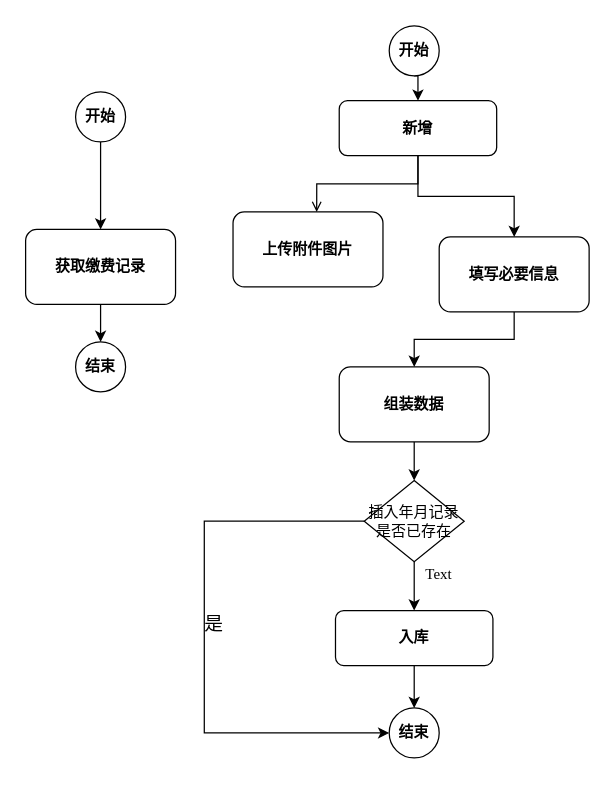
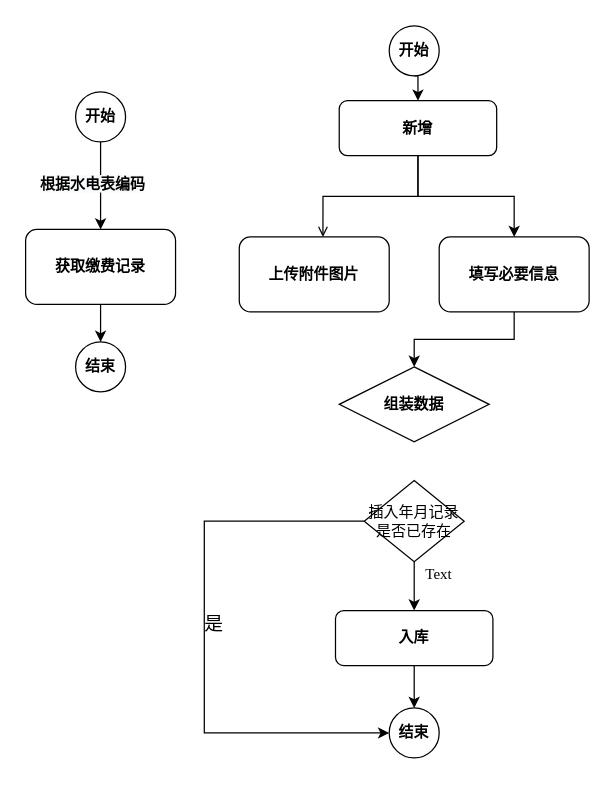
  <mxCell id="0" />
  <mxCell id="1" parent="0" />
  <mxCell id="2" style="edgeStyle=orthogonalEdgeStyle;rounded=0;orthogonalLoop=1;jettySize=auto;html=1;exitX=0.5;exitY=1;exitDx=0;exitDy=0;entryX=0.5;entryY=0;entryDx=0;entryDy=0;fontFamily=楷体;fontStyle=1" edge="1" parent="1" source="3" target="5"><mxGeometry relative="1" as="geometry" /></mxCell>
  <mxCell id="3" value="开始" style="ellipse;whiteSpace=wrap;html=1;aspect=fixed;fontFamily=楷体;fontStyle=1" vertex="1" parent="1"><mxGeometry x="60" y="73" width="40" height="40" as="geometry" /></mxCell>
  <mxCell id="4" value="" style="edgeStyle=orthogonalEdgeStyle;rounded=0;orthogonalLoop=1;jettySize=auto;html=1;fontFamily=楷体;fontStyle=1" edge="1" parent="1" source="5" target="6"><mxGeometry relative="1" as="geometry" /></mxCell>
  <mxCell id="5" value="获取缴费记录" style="rounded=1;whiteSpace=wrap;html=1;fontFamily=楷体;fontStyle=1" vertex="1" parent="1"><mxGeometry x="20" y="183" width="120" height="60" as="geometry" /></mxCell>
  <mxCell id="6" value="结束" style="ellipse;whiteSpace=wrap;html=1;aspect=fixed;fontFamily=楷体;fontStyle=1" vertex="1" parent="1"><mxGeometry x="60" y="273" width="40" height="40" as="geometry" /></mxCell>
+ <mxCell id="7" value="&lt;span style=&quot;color: rgb(0, 0, 0); font-size: 12px; font-style: normal; letter-spacing: normal; text-align: center; text-indent: 0px; text-transform: none; word-spacing: 0px; background-color: rgb(248, 249, 250); display: inline; float: none;&quot;&gt;根据水电表编码&lt;/span&gt;" style="text;whiteSpace=wrap;html=1;fontFamily=楷体;fontStyle=1" vertex="1" parent="1"><mxGeometry x="30" y="133" width="110" height="30" as="geometry" /></mxCell>
  <mxCell id="8" style="edgeStyle=orthogonalEdgeStyle;rounded=0;orthogonalLoop=1;jettySize=auto;html=1;exitX=0.5;exitY=1;exitDx=0;exitDy=0;entryX=0.5;entryY=0;entryDx=0;entryDy=0;fontFamily=楷体;fontStyle=1" edge="1" parent="1" source="9" target="12"><mxGeometry relative="1" as="geometry" /></mxCell>
  <mxCell id="9" value="开始" style="ellipse;whiteSpace=wrap;html=1;aspect=fixed;fontFamily=楷体;fontStyle=1" vertex="1" parent="1"><mxGeometry x="311" y="20" width="40" height="40" as="geometry" /></mxCell>
  <mxCell id="10" style="edgeStyle=orthogonalEdgeStyle;rounded=0;orthogonalLoop=1;jettySize=auto;html=1;exitX=0.5;exitY=1;exitDx=0;exitDy=0;entryX=0.558;entryY=0;entryDx=0;entryDy=0;entryPerimeter=0;fontFamily=楷体;fontStyle=1;endArrow=open;" edge="1" parent="1" source="12" target="14"><mxGeometry relative="1" as="geometry" /></mxCell>
  <mxCell id="11" style="edgeStyle=orthogonalEdgeStyle;rounded=0;orthogonalLoop=1;jettySize=auto;html=1;exitX=0.5;exitY=1;exitDx=0;exitDy=0;entryX=0.5;entryY=0;entryDx=0;entryDy=0;fontFamily=楷体;fontStyle=1" edge="1" parent="1" source="12" target="16"><mxGeometry relative="1" as="geometry" /></mxCell>
  <mxCell id="12" value="新增" style="rounded=1;whiteSpace=wrap;html=1;fontFamily=楷体;fontStyle=1" vertex="1" parent="1"><mxGeometry x="271" y="80" width="126" height="44" as="geometry" /></mxCell>
  <mxCell id="13" value="结束" style="ellipse;whiteSpace=wrap;html=1;aspect=fixed;fontFamily=楷体;fontStyle=1" vertex="1" parent="1"><mxGeometry x="311" y="566" width="40" height="40" as="geometry" /></mxCell>
- <mxCell id="14" value="上传附件图片" style="rounded=1;whiteSpace=wrap;html=1;fontFamily=楷体;fontStyle=1" vertex="1" parent="1"><mxGeometry x="186" y="169" width="120" height="60" as="geometry" /></mxCell>
+ <mxCell id="14" value="上传附件图片" style="rounded=1;whiteSpace=wrap;html=1;fontFamily=楷体;fontStyle=1" vertex="1" parent="1"><mxGeometry x="191" y="189" width="120" height="60" as="geometry" /></mxCell>
  <mxCell id="15" style="edgeStyle=orthogonalEdgeStyle;rounded=0;orthogonalLoop=1;jettySize=auto;html=1;exitX=0.5;exitY=1;exitDx=0;exitDy=0;entryX=0.5;entryY=0;entryDx=0;entryDy=0;fontFamily=楷体;fontStyle=1" edge="1" parent="1" source="16" target="18"><mxGeometry relative="1" as="geometry" /></mxCell>
  <mxCell id="16" value="填写必要信息" style="rounded=1;whiteSpace=wrap;html=1;fontFamily=楷体;fontStyle=1" vertex="1" parent="1"><mxGeometry x="351" y="189" width="120" height="60" as="geometry" /></mxCell>
- <mxCell id="17" value="" style="edgeStyle=orthogonalEdgeStyle;rounded=0;orthogonalLoop=1;jettySize=auto;html=1;fontFamily=楷体;" edge="1" parent="1" source="18" target="21"><mxGeometry relative="1" as="geometry" /></mxCell>
- <mxCell id="18" value="组装数据" style="rounded=1;whiteSpace=wrap;html=1;fontFamily=楷体;fontStyle=1" vertex="1" parent="1"><mxGeometry x="271" y="293" width="120" height="60" as="geometry" /></mxCell>
+ <mxCell id="18" value="组装数据" style="rhombus;whiteSpace=wrap;html=1;fontFamily=楷体;fontStyle=1;" vertex="1" parent="1"><mxGeometry x="271" y="293" width="120" height="60" as="geometry" /></mxCell>
  <mxCell id="19" value="" style="edgeStyle=orthogonalEdgeStyle;rounded=0;orthogonalLoop=1;jettySize=auto;html=1;fontFamily=楷体;" edge="1" parent="1" source="21" target="23"><mxGeometry relative="1" as="geometry"><Array as="points"><mxPoint x="331" y="468" /><mxPoint x="331" y="468" /></Array></mxGeometry></mxCell>
  <mxCell id="20" style="edgeStyle=orthogonalEdgeStyle;rounded=0;orthogonalLoop=1;jettySize=auto;html=1;exitX=0;exitY=0.5;exitDx=0;exitDy=0;entryX=0;entryY=0.5;entryDx=0;entryDy=0;fontFamily=楷体;" edge="1" parent="1" source="21" target="13"><mxGeometry relative="1" as="geometry"><Array as="points"><mxPoint x="163" y="417" /><mxPoint x="163" y="586" /></Array></mxGeometry></mxCell>
  <mxCell id="21" value="插入年月记录是否已存在" style="rhombus;whiteSpace=wrap;html=1;fontFamily=楷体;" vertex="1" parent="1"><mxGeometry x="291" y="384" width="80" height="65" as="geometry" /></mxCell>
  <mxCell id="22" value="" style="edgeStyle=orthogonalEdgeStyle;rounded=0;orthogonalLoop=1;jettySize=auto;html=1;fontFamily=楷体;" edge="1" parent="1" source="23" target="13"><mxGeometry relative="1" as="geometry" /></mxCell>
  <mxCell id="23" value="入库" style="rounded=1;whiteSpace=wrap;html=1;fontFamily=楷体;fontStyle=1" vertex="1" parent="1"><mxGeometry x="268" y="488" width="126" height="44" as="geometry" /></mxCell>
  <mxCell id="24" value="&lt;font style=&quot;font-size: 15px&quot;&gt;是&lt;/font&gt;" style="text;html=1;strokeColor=none;fillColor=none;align=center;verticalAlign=middle;whiteSpace=wrap;rounded=0;fontFamily=楷体;" vertex="1" parent="1"><mxGeometry x="151" y="488" width="40" height="20" as="geometry" /></mxCell>
  <mxCell id="25" value="Text" style="text;html=1;strokeColor=none;fillColor=none;align=center;verticalAlign=middle;whiteSpace=wrap;rounded=0;fontFamily=楷体;" vertex="1" parent="1"><mxGeometry x="331" y="449" width="40" height="20" as="geometry" /></mxCell>
